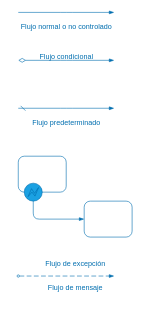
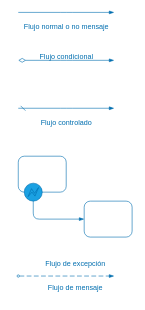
  <mxCell id="0" />
  <mxCell id="1" parent="0" />
  <mxCell id="2" value="" style="edgeStyle=elbowEdgeStyle;fontSize=12;html=1;endArrow=blockThin;endFill=1;fillColor=#1ba1e2;strokeColor=#006EAF;fontColor=#006EAF;" edge="1" parent="1"><mxGeometry width="160" relative="1" as="geometry"><mxPoint x="30" y="20" as="sourcePoint" /><mxPoint x="190" y="20" as="targetPoint" /></mxGeometry></mxCell>
  <mxCell id="3" value="" style="edgeStyle=elbowEdgeStyle;fontSize=12;html=1;endArrow=blockThin;endFill=1;startArrow=diamondThin;startFill=0;endSize=6;startSize=10;fillColor=#1ba1e2;strokeColor=#006EAF;fontColor=#006EAF;" edge="1" parent="1"><mxGeometry width="160" relative="1" as="geometry"><mxPoint x="30" y="100" as="sourcePoint" /><mxPoint x="190" y="100" as="targetPoint" /></mxGeometry></mxCell>
  <mxCell id="4" value="" style="edgeStyle=elbowEdgeStyle;fontSize=12;html=1;endArrow=blockThin;endFill=1;startArrow=dash;startFill=0;endSize=6;startSize=6;fillColor=#1ba1e2;strokeColor=#006EAF;fontColor=#006EAF;" edge="1" parent="1"><mxGeometry width="160" relative="1" as="geometry"><mxPoint x="30" y="180" as="sourcePoint" /><mxPoint x="190" y="180" as="targetPoint" /></mxGeometry></mxCell>
  <mxCell id="5" value="" style="dashed=1;dashPattern=8 4;endArrow=blockThin;endFill=1;startArrow=oval;startFill=0;endSize=6;startSize=4;html=1;fillColor=#1ba1e2;strokeColor=#006EAF;fontColor=#006EAF;" edge="1" parent="1"><mxGeometry width="160" relative="1" as="geometry"><mxPoint x="30" y="460" as="sourcePoint" /><mxPoint x="190" y="460" as="targetPoint" /></mxGeometry></mxCell>
- <mxCell id="6" value="Flujo normal o no controlado&lt;br&gt;" style="text;html=1;align=center;verticalAlign=middle;resizable=0;points=[];autosize=1;strokeColor=none;fillColor=none;fontColor=#006EAF;" vertex="1" parent="1"><mxGeometry x="20" y="30" width="180" height="30" as="geometry" /></mxCell>
+ <mxCell id="6" value="Flujo normal o no mensaje&lt;br&gt;" style="text;html=1;align=center;verticalAlign=middle;resizable=0;points=[];autosize=1;strokeColor=none;fillColor=none;fontColor=#006EAF;" vertex="1" parent="1"><mxGeometry x="20" y="30" width="180" height="30" as="geometry" /></mxCell>
  <mxCell id="7" value="Flujo condicional" style="text;html=1;align=center;verticalAlign=middle;resizable=0;points=[];autosize=1;strokeColor=none;fillColor=none;fontColor=#006EAF;" vertex="1" parent="1"><mxGeometry x="55" y="80" width="110" height="30" as="geometry" /></mxCell>
- <mxCell id="8" value="Flujo predeterminado" style="text;html=1;align=center;verticalAlign=middle;resizable=0;points=[];autosize=1;strokeColor=none;fillColor=none;fontColor=#006EAF;" vertex="1" parent="1"><mxGeometry x="40" y="190" width="140" height="30" as="geometry" /></mxCell>
+ <mxCell id="8" value="Flujo controlado" style="text;html=1;align=center;verticalAlign=middle;resizable=0;points=[];autosize=1;strokeColor=none;fillColor=none;fontColor=#006EAF;" vertex="1" parent="1"><mxGeometry x="40" y="190" width="140" height="30" as="geometry" /></mxCell>
  <mxCell id="9" value="Flujo de mensaje" style="text;html=1;align=center;verticalAlign=middle;resizable=0;points=[];autosize=1;strokeColor=none;fillColor=none;fontColor=#006EAF;" vertex="1" parent="1"><mxGeometry x="70" y="465" width="110" height="30" as="geometry" /></mxCell>
  <mxCell id="10" value="" style="rounded=1;whiteSpace=wrap;html=1;container=1;collapsible=0;absoluteArcSize=1;arcSize=20;childLayout=stackLayout;horizontal=1;horizontalStack=0;resizeParent=1;resizeParentMax=0;resizeLast=0;fillColor=none;fontColor=#006EAF;strokeColor=#006EAF;" vertex="1" parent="1"><mxGeometry x="30" y="260" width="80" height="60" as="geometry" /></mxCell>
  <mxCell id="11" value="" style="rounded=1;whiteSpace=wrap;html=1;container=1;collapsible=0;absoluteArcSize=1;arcSize=20;childLayout=stackLayout;horizontal=1;horizontalStack=0;resizeParent=1;resizeParentMax=0;resizeLast=0;fillColor=none;fontColor=#006EAF;strokeColor=#006EAF;" vertex="1" parent="1"><mxGeometry x="140" y="335" width="80" height="60" as="geometry" /></mxCell>
  <mxCell id="12" value="" style="points=[[0.145,0.145,0],[0.5,0,0],[0.855,0.145,0],[1,0.5,0],[0.855,0.855,0],[0.5,1,0],[0.145,0.855,0],[0,0.5,0]];shape=mxgraph.bpmn.event;html=1;verticalLabelPosition=bottom;labelBackgroundColor=#ffffff;verticalAlign=top;align=center;perimeter=ellipsePerimeter;outlineConnect=0;aspect=fixed;outline=eventInt;symbol=error;fillColor=#1ba1e2;fontColor=#006EAF;strokeColor=#006EAF;" vertex="1" parent="1"><mxGeometry x="40" y="305" width="30" height="30" as="geometry" /></mxCell>
  <mxCell id="13" value="" style="edgeStyle=elbowEdgeStyle;fontSize=12;html=1;endArrow=blockThin;endFill=1;exitX=0.5;exitY=1;exitDx=0;exitDy=0;exitPerimeter=0;entryX=0;entryY=0.5;entryDx=0;entryDy=0;fillColor=#1ba1e2;strokeColor=#006EAF;fontColor=#006EAF;" edge="1" parent="1" source="12" target="11"><mxGeometry width="160" relative="1" as="geometry"><mxPoint x="290" y="390" as="sourcePoint" /><mxPoint x="450" y="390" as="targetPoint" /><Array as="points"><mxPoint x="55" y="370" /></Array></mxGeometry></mxCell>
  <mxCell id="14" value="Flujo de excepción" style="text;html=1;align=center;verticalAlign=middle;resizable=0;points=[];autosize=1;strokeColor=none;fillColor=none;fontColor=#006EAF;" vertex="1" parent="1"><mxGeometry x="65" y="425" width="120" height="30" as="geometry" /></mxCell>
